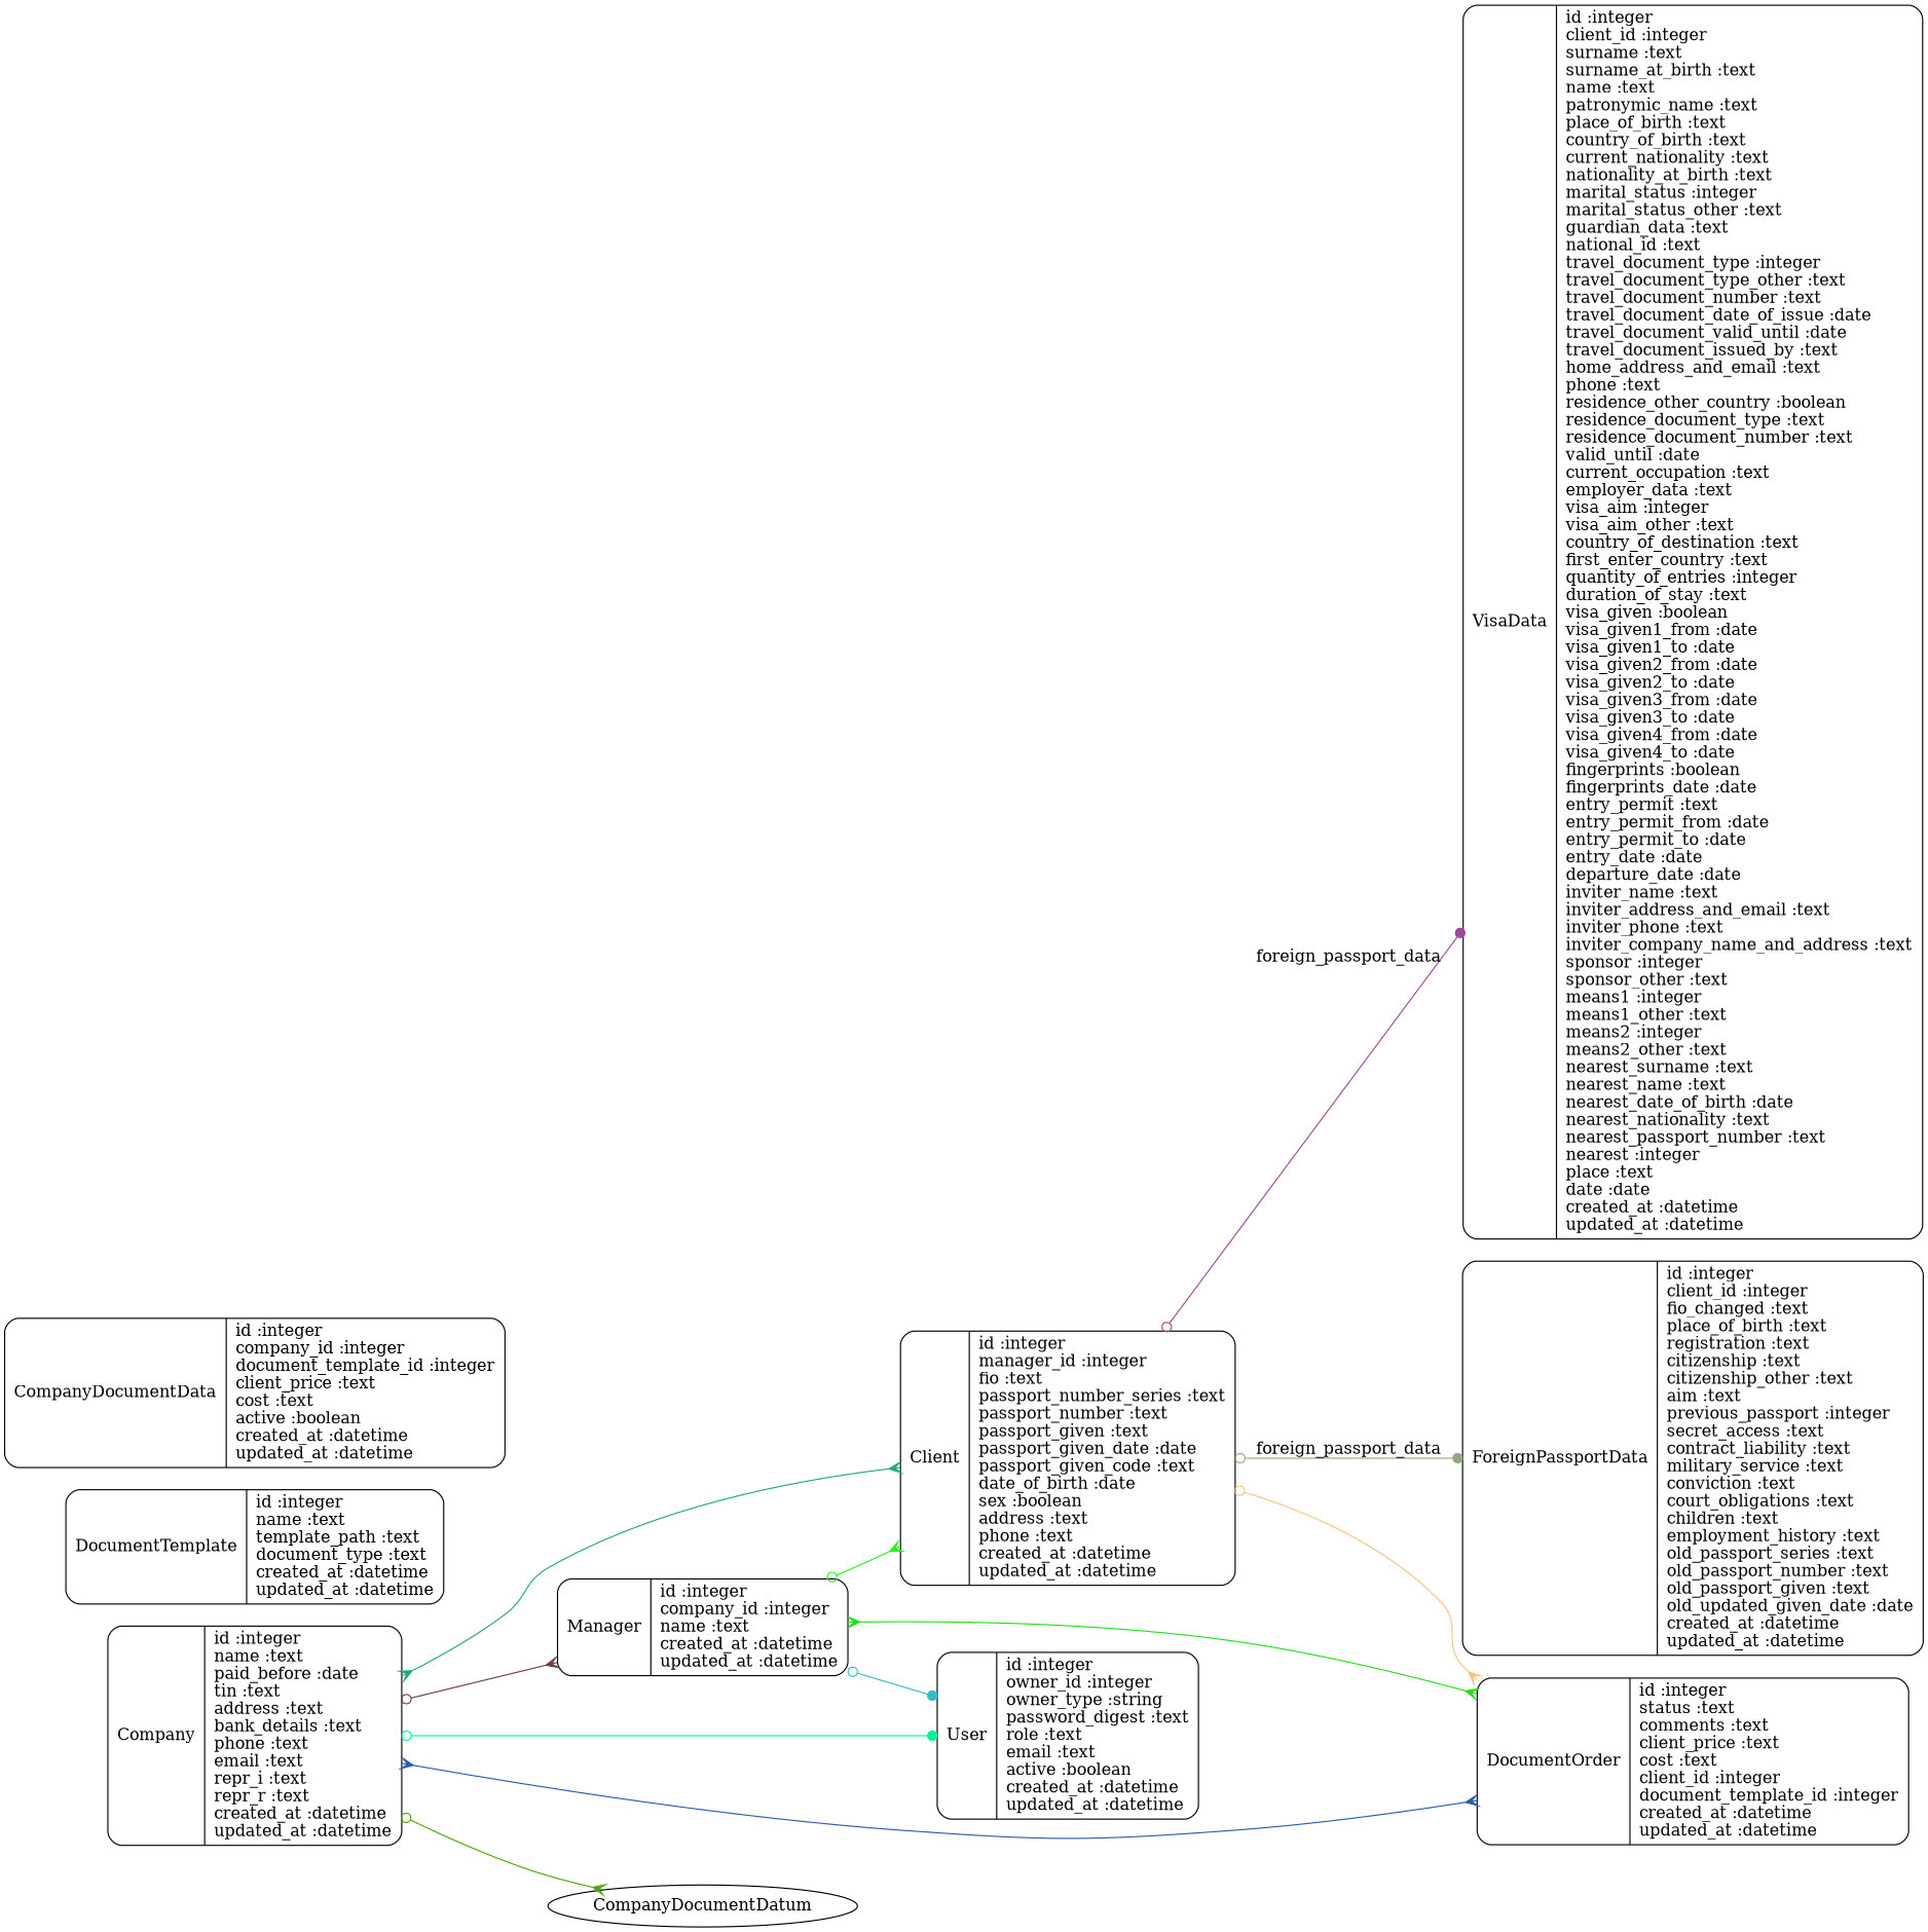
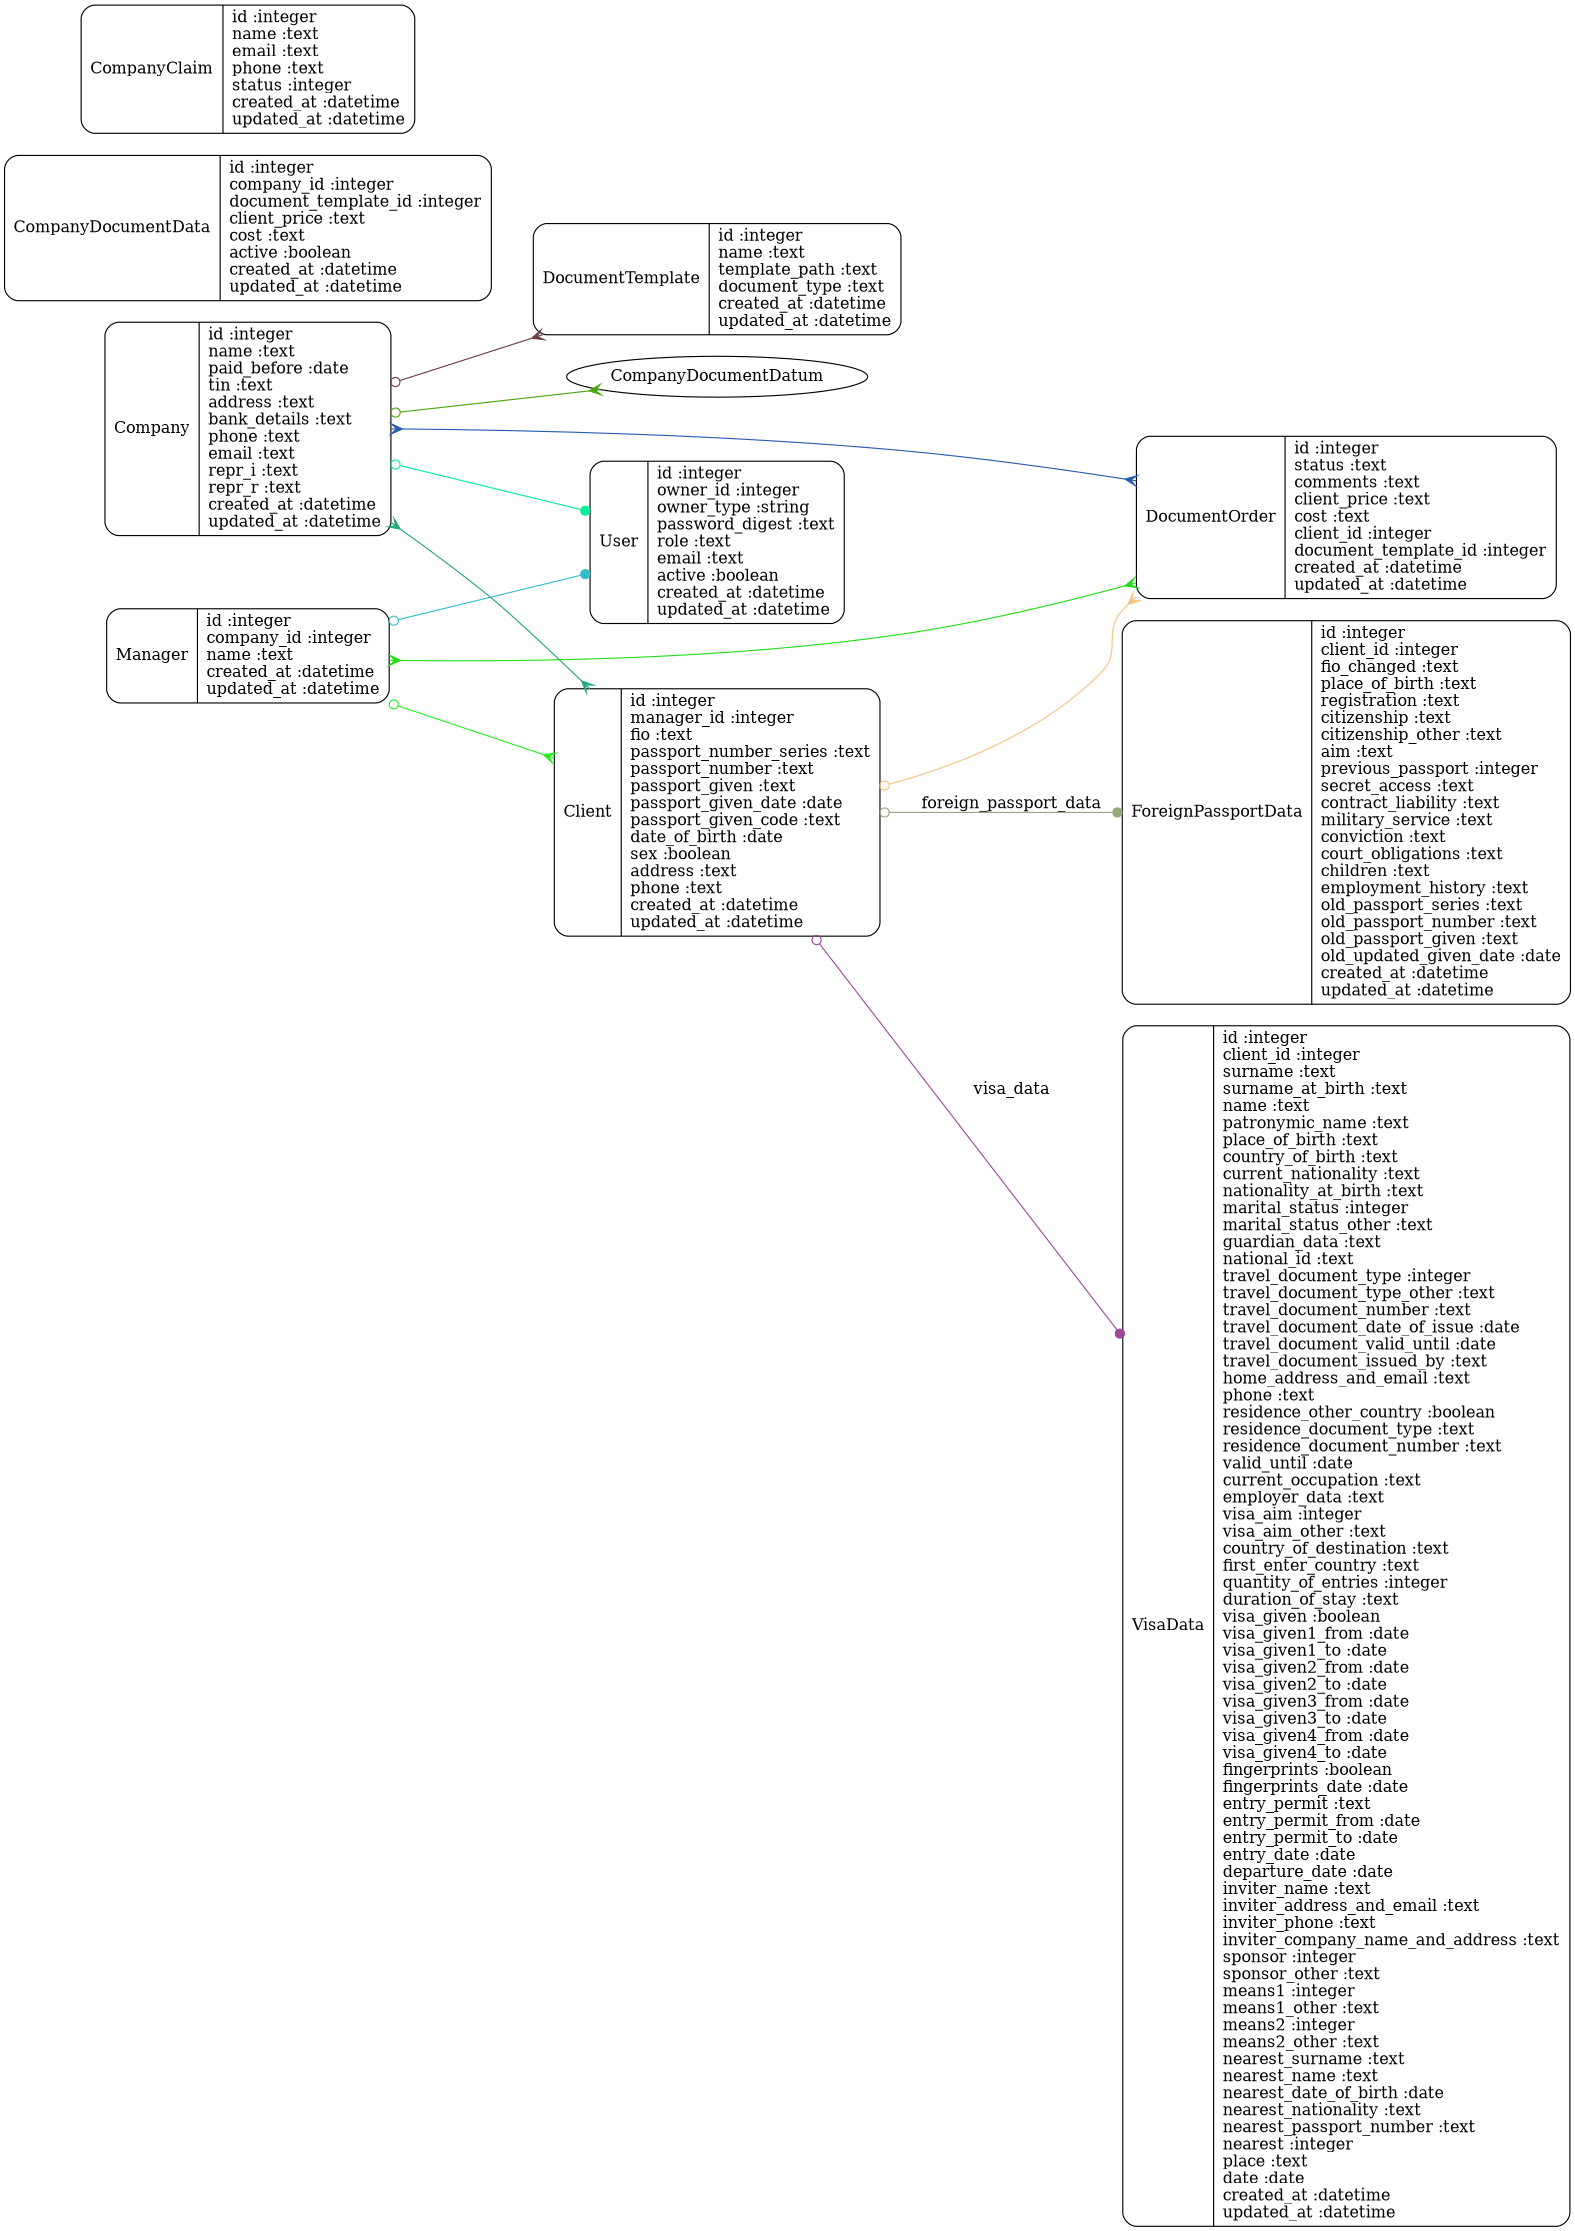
  digraph {
    rankdir=LR
    splines=true
    node [shape=Mrecord]
    edge [arrowhead=crow arrowtail=odot dir=both]
    n1 [label="{DocumentOrder|id :integer\lstatus :text\lcomments :text\lclient_price :text\lcost :text\lclient_id :integer\ldocument_template_id :integer\lcreated_at :datetime\lupdated_at :datetime\l}"]
    n2 [label="{Manager|id :integer\lcompany_id :integer\lname :text\lcreated_at :datetime\lupdated_at :datetime\l}"]
    n3 [label="{User|id :integer\lowner_id :integer\lowner_type :string\lpassword_digest :text\lrole :text\lemail :text\lactive :boolean\lcreated_at :datetime\lupdated_at :datetime\l}"]
    n4 [label="{Client|id :integer\lmanager_id :integer\lfio :text\lpassport_number_series :text\lpassport_number :text\lpassport_given :text\lpassport_given_date :date\lpassport_given_code :text\ldate_of_birth :date\lsex :boolean\laddress :text\lphone :text\lcreated_at :datetime\lupdated_at :datetime\l}"]
    n5 [label="{VisaData|id :integer\lclient_id :integer\lsurname :text\lsurname_at_birth :text\lname :text\lpatronymic_name :text\lplace_of_birth :text\lcountry_of_birth :text\lcurrent_nationality :text\lnationality_at_birth :text\lmarital_status :integer\lmarital_status_other :text\lguardian_data :text\lnational_id :text\ltravel_document_type :integer\ltravel_document_type_other :text\ltravel_document_number :text\ltravel_document_date_of_issue :date\ltravel_document_valid_until :date\ltravel_document_issued_by :text\lhome_address_and_email :text\lphone :text\lresidence_other_country :boolean\lresidence_document_type :text\lresidence_document_number :text\lvalid_until :date\lcurrent_occupation :text\lemployer_data :text\lvisa_aim :integer\lvisa_aim_other :text\lcountry_of_destination :text\lfirst_enter_country :text\lquantity_of_entries :integer\lduration_of_stay :text\lvisa_given :boolean\lvisa_given1_from :date\lvisa_given1_to :date\lvisa_given2_from :date\lvisa_given2_to :date\lvisa_given3_from :date\lvisa_given3_to :date\lvisa_given4_from :date\lvisa_given4_to :date\lfingerprints :boolean\lfingerprints_date :date\lentry_permit :text\lentry_permit_from :date\lentry_permit_to :date\lentry_date :date\ldeparture_date :date\linviter_name :text\linviter_address_and_email :text\linviter_phone :text\linviter_company_name_and_address :text\lsponsor :integer\lsponsor_other :text\lmeans1 :integer\lmeans1_other :text\lmeans2 :integer\lmeans2_other :text\lnearest_surname :text\lnearest_name :text\lnearest_date_of_birth :date\lnearest_nationality :text\lnearest_passport_number :text\lnearest :integer\lplace :text\ldate :date\lcreated_at :datetime\lupdated_at :datetime\l}"]
    n6 [label="{ForeignPassportData|id :integer\lclient_id :integer\lfio_changed :text\lplace_of_birth :text\lregistration :text\lcitizenship :text\lcitizenship_other :text\laim :text\lprevious_passport :integer\lsecret_access :text\lcontract_liability :text\lmilitary_service :text\lconviction :text\lcourt_obligations :text\lchildren :text\lemployment_history :text\lold_passport_series :text\lold_passport_number :text\lold_passport_given :text\lold_updated_given_date :date\lcreated_at :datetime\lupdated_at :datetime\l}"]
    n7 [label="{DocumentTemplate|id :integer\lname :text\ltemplate_path :text\ldocument_type :text\lcreated_at :datetime\lupdated_at :datetime\l}"]
    n8 [label="{CompanyDocumentData|id :integer\lcompany_id :integer\ldocument_template_id :integer\lclient_price :text\lcost :text\lactive :boolean\lcreated_at :datetime\lupdated_at :datetime\l}"]
    n9 [label="{Company|id :integer\lname :text\lpaid_before :date\ltin :text\laddress :text\lbank_details :text\lphone :text\lemail :text\lrepr_i :text\lrepr_r :text\lcreated_at :datetime\lupdated_at :datetime\l}"]
    CompanyDocumentDatum [shape=""]
+   n11 [label="{CompanyClaim|id :integer\lname :text\lemail :text\lphone :text\lstatus :integer\lcreated_at :datetime\lupdated_at :datetime\l}"]
    n2 -> n1 [arrowtail=crow color="#24DE18"]
    n2 -> n3 [arrowhead=dot color="#35BCCA"]
    n2 -> n4 [color="#2AEE22"]
    n4 -> n1 [color="#F5C482"]
-   n4 -> n5 [arrowhead=dot color="#9C4B9A" label=foreign_passport_data]
+   n4 -> n5 [arrowhead=dot color="#9C4B9A" label=visa_data]
    n4 -> n6 [arrowhead=dot color="#95A87E" label=foreign_passport_data]
    n9 -> n1 [arrowtail=crow color="#295CAF"]
-   n9 -> n2 [color="#6E3F40"]
+   n9 -> n7 [color="#6E3F40"]
    n9 -> n3 [arrowhead=dot color="#04EF97"]
    n9 -> n4 [arrowtail=crow color="#21A87B"]
    n9 -> CompanyDocumentDatum [color="#4BA709"]
  }
